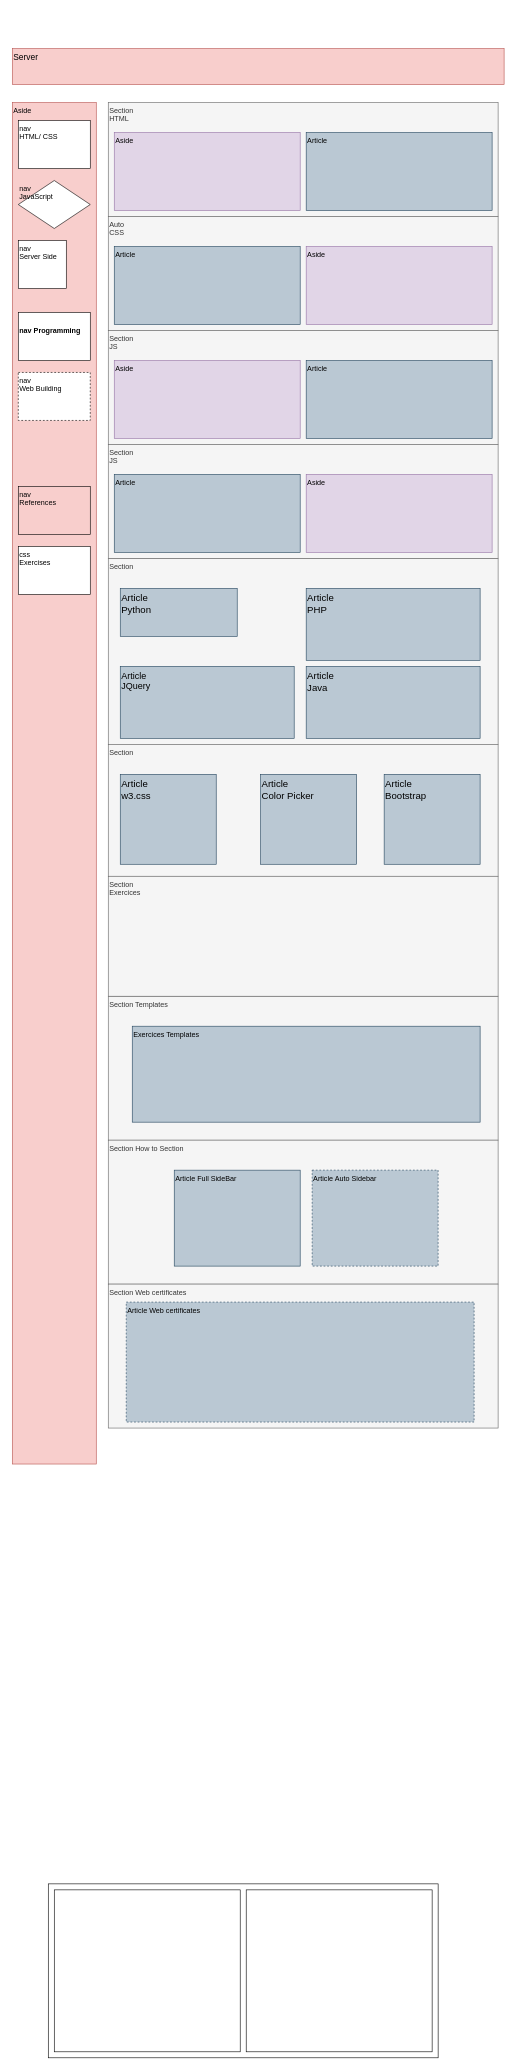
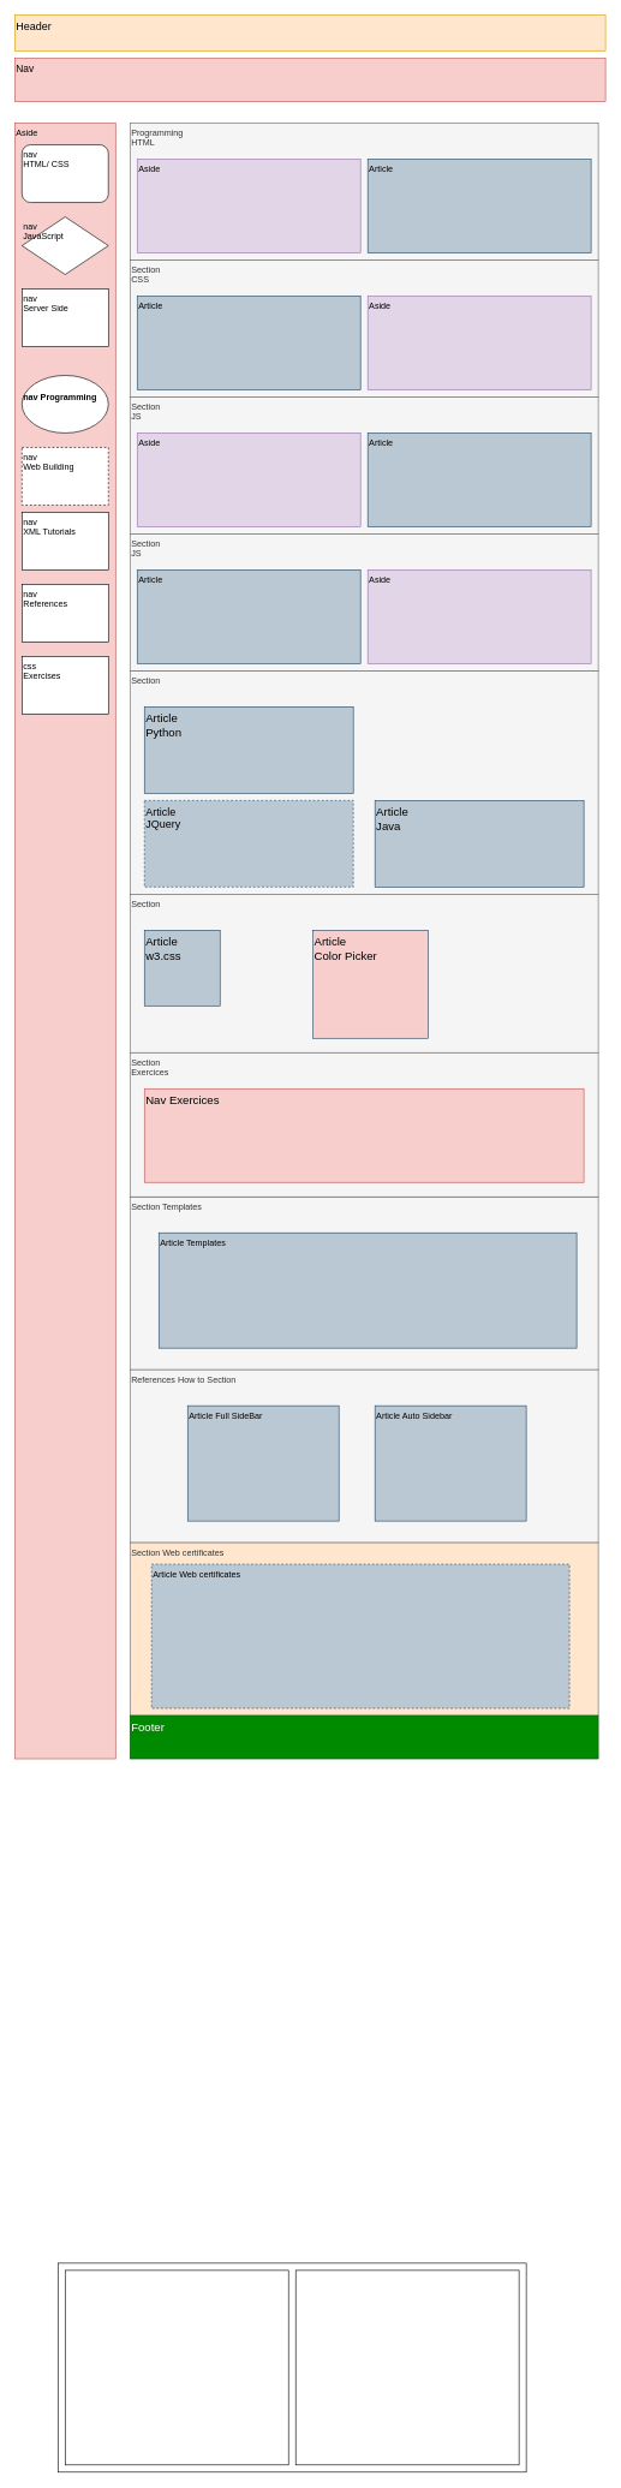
  <mxCell id="0" />
  <mxCell id="1" parent="0" />
- <mxCell id="3" value="Server" style="rounded=0;whiteSpace=wrap;html=1;fillColor=#f8cecc;strokeColor=#b85450;verticalAlign=top;align=left;fontSize=14;" vertex="1" parent="1"><mxGeometry y="80" width="820" height="60" as="geometry" x="20" /></mxCell>
+ <mxCell id="2" value="&lt;div style=&quot;line-height: 120%; font-size: 15px;&quot; align=&quot;left&quot;&gt;Header&lt;/div&gt;" style="rounded=0;whiteSpace=wrap;html=1;fillColor=#ffe6cc;strokeColor=#d79b00;align=left;verticalAlign=top;fontSize=15;" vertex="1" parent="1"><mxGeometry width="820" height="50" as="geometry" x="20" y="20" /></mxCell>
+ <mxCell id="3" value="Nav" style="rounded=0;whiteSpace=wrap;html=1;fillColor=#f8cecc;strokeColor=#b85450;verticalAlign=top;align=left;fontSize=14;" vertex="1" parent="1"><mxGeometry y="80" width="820" height="60" as="geometry" x="20" /></mxCell>
  <mxCell id="4" value="Aside" style="rounded=0;whiteSpace=wrap;html=1;fillColor=#f8cecc;strokeColor=#b85450;verticalAlign=top;align=left;" vertex="1" parent="1"><mxGeometry y="170" width="140" height="2270" as="geometry" x="20" /></mxCell>
- <mxCell id="5" value="&lt;div&gt;nav&lt;br&gt;&lt;/div&gt;&lt;div&gt;HTML/ CSS&lt;/div&gt;" style="rounded=0;whiteSpace=wrap;html=1;align=left;spacing=2;verticalAlign=top;" vertex="1" parent="1"><mxGeometry x="30" y="200" width="120" height="80" as="geometry" /></mxCell>
+ <mxCell id="5" value="&lt;div&gt;nav&lt;br&gt;&lt;/div&gt;&lt;div&gt;HTML/ CSS&lt;/div&gt;" style="whiteSpace=wrap;html=1;align=left;spacing=2;verticalAlign=top;rounded=1;" vertex="1" parent="1"><mxGeometry x="30" y="200" width="120" height="80" as="geometry" /></mxCell>
  <mxCell id="6" value="&lt;div&gt;nav &lt;br&gt;&lt;/div&gt;&lt;div&gt;JavaScript&lt;/div&gt;" style="rhombus;whiteSpace=wrap;html=1;align=left;verticalAlign=top;" vertex="1" parent="1"><mxGeometry x="30" y="300" width="120" height="80" as="geometry" /></mxCell>
- <mxCell id="7" value="&lt;div&gt;nav&lt;br&gt;&lt;/div&gt;&lt;div&gt;Server Side&lt;/div&gt;" style="rounded=0;whiteSpace=wrap;html=1;align=left;verticalAlign=top;" vertex="1" parent="1"><mxGeometry x="30" y="400" width="80" height="80" as="geometry" /></mxCell>
- <mxCell id="8" value="&lt;h4 class=&quot;w3-margin-top&quot;&gt;nav Programming&lt;/h4&gt;" style="rounded=0;whiteSpace=wrap;html=1;fontStyle=0;align=left;verticalAlign=top;" vertex="1" parent="1"><mxGeometry x="30" y="520" width="120" height="80" as="geometry" /></mxCell>
+ <mxCell id="7" value="&lt;div&gt;nav&lt;br&gt;&lt;/div&gt;&lt;div&gt;Server Side&lt;/div&gt;" style="rounded=0;whiteSpace=wrap;html=1;align=left;verticalAlign=top;" vertex="1" parent="1"><mxGeometry x="30" y="400" width="120" height="80" as="geometry" /></mxCell>
+ <mxCell id="8" value="&lt;h4 class=&quot;w3-margin-top&quot;&gt;nav Programming&lt;/h4&gt;" style="ellipse;whiteSpace=wrap;html=1;fontStyle=0;align=left;verticalAlign=top;" vertex="1" parent="1"><mxGeometry x="30" y="520" width="120" height="80" as="geometry" /></mxCell>
  <mxCell id="9" value="&lt;div&gt;nav&lt;br&gt;&lt;/div&gt;&lt;div&gt;Web Building&lt;/div&gt;" style="rounded=0;whiteSpace=wrap;html=1;align=left;verticalAlign=top;dashed=1;" vertex="1" parent="1"><mxGeometry x="30" y="620" width="120" height="80" as="geometry" /></mxCell>
+ <mxCell id="10" value="&lt;div&gt;nav&lt;br&gt;&lt;/div&gt;&lt;div&gt;XML Tutorials&lt;/div&gt;" style="rounded=0;whiteSpace=wrap;html=1;align=left;verticalAlign=top;" vertex="1" parent="1"><mxGeometry x="30" y="710" width="120" height="80" as="geometry" /></mxCell>
  <mxCell id="11" value="&lt;div&gt;css&lt;br&gt;&lt;/div&gt;&lt;div&gt;Exercises&lt;/div&gt;" style="rounded=0;whiteSpace=wrap;html=1;align=left;verticalAlign=top;" vertex="1" parent="1"><mxGeometry x="30" y="910" width="120" height="80" as="geometry" /></mxCell>
- <mxCell id="12" value="&lt;div&gt;nav&lt;br&gt;&lt;/div&gt;&lt;div&gt;References&lt;/div&gt;" style="rounded=0;whiteSpace=wrap;html=1;align=left;verticalAlign=top;fillColor=#f8cecc;" vertex="1" parent="1"><mxGeometry x="30" y="810" width="120" height="80" as="geometry" /></mxCell>
- <mxCell id="13" value="&lt;div&gt;Section&lt;/div&gt;&lt;div&gt;HTML&lt;br&gt;&lt;/div&gt;" style="rounded=0;whiteSpace=wrap;html=1;fillColor=#f5f5f5;strokeColor=#666666;fontColor=#333333;verticalAlign=top;align=left;" vertex="1" parent="1"><mxGeometry x="180" y="170" width="650" height="190" as="geometry" /></mxCell>
+ <mxCell id="12" value="&lt;div&gt;nav&lt;br&gt;&lt;/div&gt;&lt;div&gt;References&lt;/div&gt;" style="rounded=0;whiteSpace=wrap;html=1;align=left;verticalAlign=top;" vertex="1" parent="1"><mxGeometry x="30" y="810" width="120" height="80" as="geometry" /></mxCell>
+ <mxCell id="13" value="&lt;div&gt;Programming&lt;/div&gt;&lt;div&gt;HTML&lt;br&gt;&lt;/div&gt;" style="rounded=0;whiteSpace=wrap;html=1;fillColor=#f5f5f5;strokeColor=#666666;fontColor=#333333;verticalAlign=top;align=left;" vertex="1" parent="1"><mxGeometry x="180" y="170" width="650" height="190" as="geometry" /></mxCell>
  <mxCell id="14" value="Aside" style="rounded=0;whiteSpace=wrap;html=1;fillColor=#e1d5e7;strokeColor=#9673a6;align=left;verticalAlign=top;" vertex="1" parent="1"><mxGeometry x="190" y="220" width="310" height="130" as="geometry" /></mxCell>
  <mxCell id="15" value="Article" style="rounded=0;whiteSpace=wrap;html=1;align=left;verticalAlign=top;fillColor=#bac8d3;strokeColor=#23445d;" vertex="1" parent="1"><mxGeometry x="510" y="220" width="310" height="130" as="geometry" /></mxCell>
  <mxCell id="16" value="" style="rounded=0;whiteSpace=wrap;html=1;" vertex="1" parent="1"><mxGeometry x="80" y="3140" width="650" height="290" as="geometry" /></mxCell>
  <mxCell id="17" value="" style="rounded=0;whiteSpace=wrap;html=1;" vertex="1" parent="1"><mxGeometry x="90" y="3150" width="310" height="270" as="geometry" /></mxCell>
  <mxCell id="18" value="" style="rounded=0;whiteSpace=wrap;html=1;" vertex="1" parent="1"><mxGeometry x="410" y="3150" width="310" height="270" as="geometry" /></mxCell>
  <mxCell id="19" value="Section Templates" style="rounded=0;whiteSpace=wrap;html=1;align=left;verticalAlign=top;fillColor=#f5f5f5;strokeColor=#666666;fontColor=#333333;" vertex="1" parent="1"><mxGeometry x="180" y="1660" width="650" height="240" as="geometry" /></mxCell>
- <mxCell id="20" value="Exercices Templates" style="rounded=0;whiteSpace=wrap;html=1;fillColor=#bac8d3;strokeColor=#23445d;align=left;verticalAlign=top;" vertex="1" parent="1"><mxGeometry x="220" y="1710" width="580" height="160" as="geometry" /></mxCell>
+ <mxCell id="20" value="Article Templates" style="rounded=0;whiteSpace=wrap;html=1;fillColor=#bac8d3;strokeColor=#23445d;align=left;verticalAlign=top;" vertex="1" parent="1"><mxGeometry x="220" y="1710" width="580" height="160" as="geometry" /></mxCell>
  <mxCell id="21" value="Section" style="rounded=0;whiteSpace=wrap;html=1;align=left;verticalAlign=top;fillColor=#f5f5f5;strokeColor=#666666;fontColor=#333333;" vertex="1" parent="1"><mxGeometry x="180" y="930" width="650" height="310" as="geometry" /></mxCell>
- <mxCell id="22" value="&lt;div&gt;Article&lt;/div&gt;&lt;div&gt;JQuery&lt;br&gt;&lt;/div&gt;" style="rounded=0;whiteSpace=wrap;html=1;fillColor=#bac8d3;strokeColor=#23445d;align=left;verticalAlign=top;fontSize=15;" vertex="1" parent="1"><mxGeometry x="200" y="1110" width="290" height="120" as="geometry" /></mxCell>
- <mxCell id="23" value="&lt;div&gt;Auto&lt;/div&gt;&lt;div&gt;CSS&lt;br&gt;&lt;/div&gt;" style="rounded=0;whiteSpace=wrap;html=1;fillColor=#f5f5f5;strokeColor=#666666;fontColor=#333333;verticalAlign=top;align=left;" vertex="1" parent="1"><mxGeometry x="180" y="360" width="650" height="190" as="geometry" /></mxCell>
+ <mxCell id="22" value="&lt;div&gt;Article&lt;/div&gt;&lt;div&gt;JQuery&lt;br&gt;&lt;/div&gt;" style="rounded=0;whiteSpace=wrap;html=1;fillColor=#bac8d3;strokeColor=#23445d;align=left;verticalAlign=top;fontSize=15;dashed=1;" vertex="1" parent="1"><mxGeometry x="200" y="1110" width="290" height="120" as="geometry" /></mxCell>
+ <mxCell id="23" value="&lt;div&gt;Section&lt;/div&gt;&lt;div&gt;CSS&lt;br&gt;&lt;/div&gt;" style="rounded=0;whiteSpace=wrap;html=1;fillColor=#f5f5f5;strokeColor=#666666;fontColor=#333333;verticalAlign=top;align=left;" vertex="1" parent="1"><mxGeometry x="180" y="360" width="650" height="190" as="geometry" /></mxCell>
  <mxCell id="24" value="Aside" style="rounded=0;whiteSpace=wrap;html=1;fillColor=#e1d5e7;strokeColor=#9673a6;align=left;verticalAlign=top;" vertex="1" parent="1"><mxGeometry x="510" y="410" width="310" height="130" as="geometry" /></mxCell>
  <mxCell id="25" value="Article" style="rounded=0;whiteSpace=wrap;html=1;align=left;verticalAlign=top;fillColor=#bac8d3;strokeColor=#23445d;" vertex="1" parent="1"><mxGeometry x="190" y="410" width="310" height="130" as="geometry" /></mxCell>
  <mxCell id="26" value="&lt;div&gt;Section&lt;/div&gt;&lt;div&gt;JS&lt;br&gt;&lt;/div&gt;" style="rounded=0;whiteSpace=wrap;html=1;fillColor=#f5f5f5;strokeColor=#666666;fontColor=#333333;verticalAlign=top;align=left;" vertex="1" parent="1"><mxGeometry x="180" y="550" width="650" height="190" as="geometry" /></mxCell>
  <mxCell id="27" value="Aside" style="rounded=0;whiteSpace=wrap;html=1;fillColor=#e1d5e7;strokeColor=#9673a6;align=left;verticalAlign=top;" vertex="1" parent="1"><mxGeometry x="190" y="600" width="310" height="130" as="geometry" /></mxCell>
  <mxCell id="28" value="Article" style="rounded=0;whiteSpace=wrap;html=1;align=left;verticalAlign=top;fillColor=#bac8d3;strokeColor=#23445d;" vertex="1" parent="1"><mxGeometry x="510" y="600" width="310" height="130" as="geometry" /></mxCell>
  <mxCell id="29" value="&lt;div&gt;Section&lt;/div&gt;&lt;div&gt;JS&lt;br&gt;&lt;/div&gt;" style="rounded=0;whiteSpace=wrap;html=1;fillColor=#f5f5f5;strokeColor=#666666;fontColor=#333333;verticalAlign=top;align=left;" vertex="1" parent="1"><mxGeometry x="180" y="740" width="650" height="190" as="geometry" /></mxCell>
  <mxCell id="30" value="Aside" style="rounded=0;whiteSpace=wrap;html=1;fillColor=#e1d5e7;strokeColor=#9673a6;align=left;verticalAlign=top;" vertex="1" parent="1"><mxGeometry x="510" y="790" width="310" height="130" as="geometry" /></mxCell>
  <mxCell id="31" value="Article" style="rounded=0;whiteSpace=wrap;html=1;align=left;verticalAlign=top;fillColor=#bac8d3;strokeColor=#23445d;" vertex="1" parent="1"><mxGeometry x="190" y="790" width="310" height="130" as="geometry" /></mxCell>
- <mxCell id="32" value="&lt;div&gt;Article&lt;/div&gt;&lt;div&gt;Python&lt;br&gt;&lt;/div&gt;" style="rounded=0;whiteSpace=wrap;html=1;fillColor=#bac8d3;strokeColor=#23445d;align=left;verticalAlign=top;fontSize=16;" vertex="1" parent="1"><mxGeometry x="200" y="980" width="195" height="80" as="geometry" /></mxCell>
- <mxCell id="33" value="&lt;div&gt;Article&lt;/div&gt;&lt;div&gt;Java&lt;br&gt;&lt;/div&gt;" style="rounded=0;whiteSpace=wrap;html=1;fillColor=#bac8d3;strokeColor=#23445d;align=left;verticalAlign=top;fontSize=16;" vertex="1" parent="1"><mxGeometry x="510" y="1110" width="290" height="120" as="geometry" /></mxCell>
- <mxCell id="34" value="&lt;div&gt;Article&lt;/div&gt;&lt;div&gt;PHP&lt;br&gt;&lt;/div&gt;" style="rounded=0;whiteSpace=wrap;html=1;fillColor=#bac8d3;strokeColor=#23445d;align=left;verticalAlign=top;fontSize=16;" vertex="1" parent="1"><mxGeometry x="510" y="980" width="290" height="120" as="geometry" /></mxCell>
+ <mxCell id="32" value="&lt;div&gt;Article&lt;/div&gt;&lt;div&gt;Python&lt;br&gt;&lt;/div&gt;" style="rounded=0;whiteSpace=wrap;html=1;fillColor=#bac8d3;strokeColor=#23445d;align=left;verticalAlign=top;fontSize=16;" vertex="1" parent="1"><mxGeometry x="200" y="980" width="290" height="120" as="geometry" /></mxCell>
+ <mxCell id="33" value="&lt;div&gt;Article&lt;/div&gt;&lt;div&gt;Java&lt;br&gt;&lt;/div&gt;" style="rounded=0;whiteSpace=wrap;html=1;fillColor=#bac8d3;strokeColor=#23445d;align=left;verticalAlign=top;fontSize=16;" vertex="1" parent="1"><mxGeometry x="520" y="1110" width="290" height="120" as="geometry" /></mxCell>
  <mxCell id="35" value="Section" style="rounded=0;whiteSpace=wrap;html=1;align=left;verticalAlign=top;fillColor=#f5f5f5;strokeColor=#666666;fontColor=#333333;" vertex="1" parent="1"><mxGeometry x="180" y="1240" width="650" height="220" as="geometry" /></mxCell>
- <mxCell id="36" value="&lt;div&gt;Article&lt;/div&gt;&lt;div&gt;w3.css&lt;br&gt;&lt;/div&gt;" style="rounded=0;whiteSpace=wrap;html=1;fillColor=#bac8d3;strokeColor=#23445d;align=left;verticalAlign=top;fontSize=16;" vertex="1" parent="1"><mxGeometry x="200" y="1290" width="160" height="150" as="geometry" /></mxCell>
+ <mxCell id="36" value="&lt;div&gt;Article&lt;/div&gt;&lt;div&gt;w3.css&lt;br&gt;&lt;/div&gt;" style="rounded=0;whiteSpace=wrap;html=1;fillColor=#bac8d3;strokeColor=#23445d;align=left;verticalAlign=top;fontSize=16;" vertex="1" parent="1"><mxGeometry x="200" y="1290" width="105" height="105" as="geometry" /></mxCell>
  <mxCell id="37" style="edgeStyle=orthogonalEdgeStyle;rounded=0;orthogonalLoop=1;jettySize=auto;html=1;exitX=0.5;exitY=1;exitDx=0;exitDy=0;fontSize=16;" edge="1" parent="1" source="35" target="35"><mxGeometry relative="1" as="geometry" /></mxCell>
- <mxCell id="38" value="&lt;div&gt;Article&lt;/div&gt;&lt;div&gt;Color Picker&lt;br&gt;&lt;/div&gt;" style="rounded=0;whiteSpace=wrap;html=1;fillColor=#bac8d3;strokeColor=#23445d;align=left;verticalAlign=top;fontSize=16;" vertex="1" parent="1"><mxGeometry x="434" y="1290" width="160" height="150" as="geometry" /></mxCell>
- <mxCell id="39" value="&lt;div&gt;Article&lt;/div&gt;&lt;div&gt;Bootstrap&lt;br&gt;&lt;/div&gt;" style="rounded=0;whiteSpace=wrap;html=1;fillColor=#bac8d3;strokeColor=#23445d;align=left;verticalAlign=top;fontSize=16;" vertex="1" parent="1"><mxGeometry x="640" y="1290" width="160" height="150" as="geometry" /></mxCell>
+ <mxCell id="38" value="&lt;div&gt;Article&lt;/div&gt;&lt;div&gt;Color Picker&lt;br&gt;&lt;/div&gt;" style="rounded=0;whiteSpace=wrap;html=1;fillColor=#f8cecc;strokeColor=#23445d;align=left;verticalAlign=top;fontSize=16;" vertex="1" parent="1"><mxGeometry x="434" y="1290" width="160" height="150" as="geometry" /></mxCell>
  <mxCell id="40" value="&lt;div&gt;Section&lt;/div&gt;&lt;div&gt;Exercices&lt;br&gt;&lt;/div&gt;" style="rounded=0;whiteSpace=wrap;html=1;align=left;verticalAlign=top;fillColor=#f5f5f5;strokeColor=#666666;fontColor=#333333;" vertex="1" parent="1"><mxGeometry x="180" y="1460" width="650" height="200" as="geometry" /></mxCell>
  <mxCell id="41" style="edgeStyle=orthogonalEdgeStyle;rounded=0;orthogonalLoop=1;jettySize=auto;html=1;exitX=0.5;exitY=1;exitDx=0;exitDy=0;fontSize=16;" edge="1" parent="1" source="40" target="40"><mxGeometry relative="1" as="geometry" /></mxCell>
- <mxCell id="43" value="Section How to Section" style="rounded=0;whiteSpace=wrap;html=1;align=left;verticalAlign=top;fillColor=#f5f5f5;strokeColor=#666666;fontColor=#333333;" vertex="1" parent="1"><mxGeometry x="180" y="1900" width="650" height="240" as="geometry" /></mxCell>
- <mxCell id="44" value="Article Full SideBar" style="rounded=0;whiteSpace=wrap;html=1;fillColor=#bac8d3;strokeColor=#23445d;align=left;verticalAlign=top;" vertex="1" parent="1"><mxGeometry x="290" y="1950" width="210" height="160" as="geometry" /></mxCell>
- <mxCell id="45" value="Article Auto Sidebar" style="rounded=0;whiteSpace=wrap;html=1;fillColor=#bac8d3;strokeColor=#23445d;align=left;verticalAlign=top;dashed=1;" vertex="1" parent="1"><mxGeometry x="520" y="1950" width="210" height="160" as="geometry" /></mxCell>
- <mxCell id="46" value="Section Web certificates" style="rounded=0;whiteSpace=wrap;html=1;align=left;verticalAlign=top;fillColor=#f5f5f5;strokeColor=#666666;fontColor=#333333;" vertex="1" parent="1"><mxGeometry x="180" y="2140" width="650" height="240" as="geometry" /></mxCell>
+ <mxCell id="42" value="Nav Exercices" style="rounded=0;whiteSpace=wrap;html=1;fillColor=#f8cecc;strokeColor=#b85450;align=left;verticalAlign=top;fontSize=16;" vertex="1" parent="1"><mxGeometry x="200" y="1510" width="610" height="130" as="geometry" /></mxCell>
+ <mxCell id="43" value="References How to Section" style="rounded=0;whiteSpace=wrap;html=1;align=left;verticalAlign=top;fillColor=#f5f5f5;strokeColor=#666666;fontColor=#333333;" vertex="1" parent="1"><mxGeometry x="180" y="1900" width="650" height="240" as="geometry" /></mxCell>
+ <mxCell id="44" value="Article Full SideBar" style="rounded=0;whiteSpace=wrap;html=1;fillColor=#bac8d3;strokeColor=#23445d;align=left;verticalAlign=top;" vertex="1" parent="1"><mxGeometry x="260" y="1950" width="210" height="160" as="geometry" /></mxCell>
+ <mxCell id="45" value="Article Auto Sidebar" style="rounded=0;whiteSpace=wrap;html=1;fillColor=#bac8d3;strokeColor=#23445d;align=left;verticalAlign=top;" vertex="1" parent="1"><mxGeometry x="520" y="1950" width="210" height="160" as="geometry" /></mxCell>
+ <mxCell id="46" value="Section Web certificates" style="rounded=0;whiteSpace=wrap;html=1;align=left;verticalAlign=top;fillColor=#ffe6cc;strokeColor=#666666;fontColor=#333333;" vertex="1" parent="1"><mxGeometry x="180" y="2140" width="650" height="240" as="geometry" /></mxCell>
  <mxCell id="47" value="Article Web certificates" style="rounded=0;whiteSpace=wrap;html=1;fillColor=#bac8d3;strokeColor=#23445d;align=left;verticalAlign=top;dashed=1;" vertex="1" parent="1"><mxGeometry x="210" y="2170" width="580" height="200" as="geometry" /></mxCell>
+ <mxCell id="48" value="Footer" style="rounded=0;whiteSpace=wrap;html=1;fontSize=16;align=left;fillColor=#008a00;strokeColor=#005700;fontColor=#ffffff;verticalAlign=top;" vertex="1" parent="1"><mxGeometry x="180" y="2380" width="650" height="60" as="geometry" /></mxCell>
